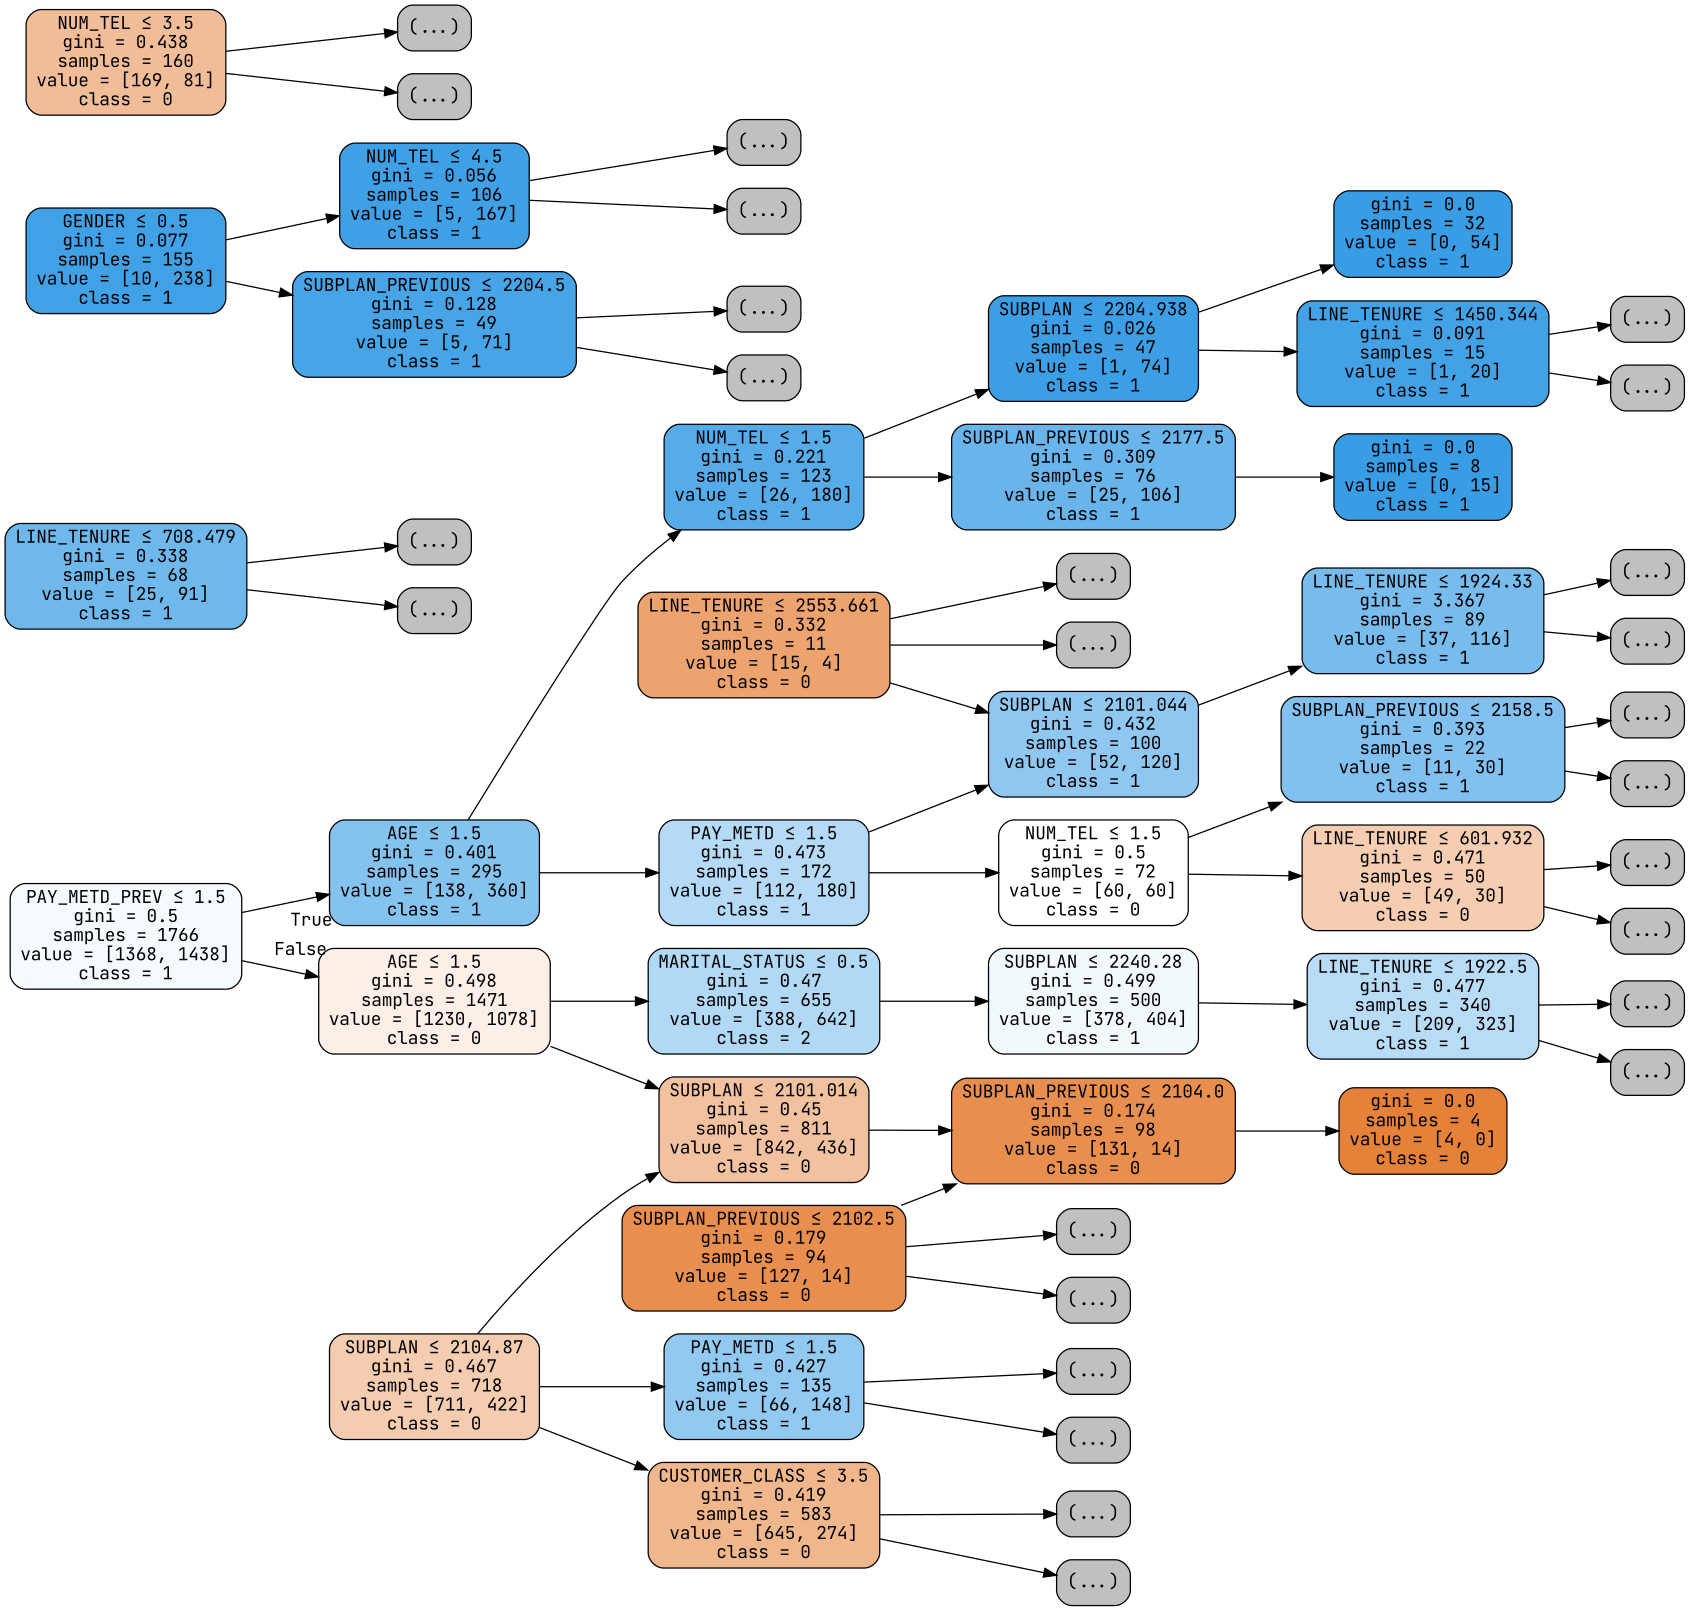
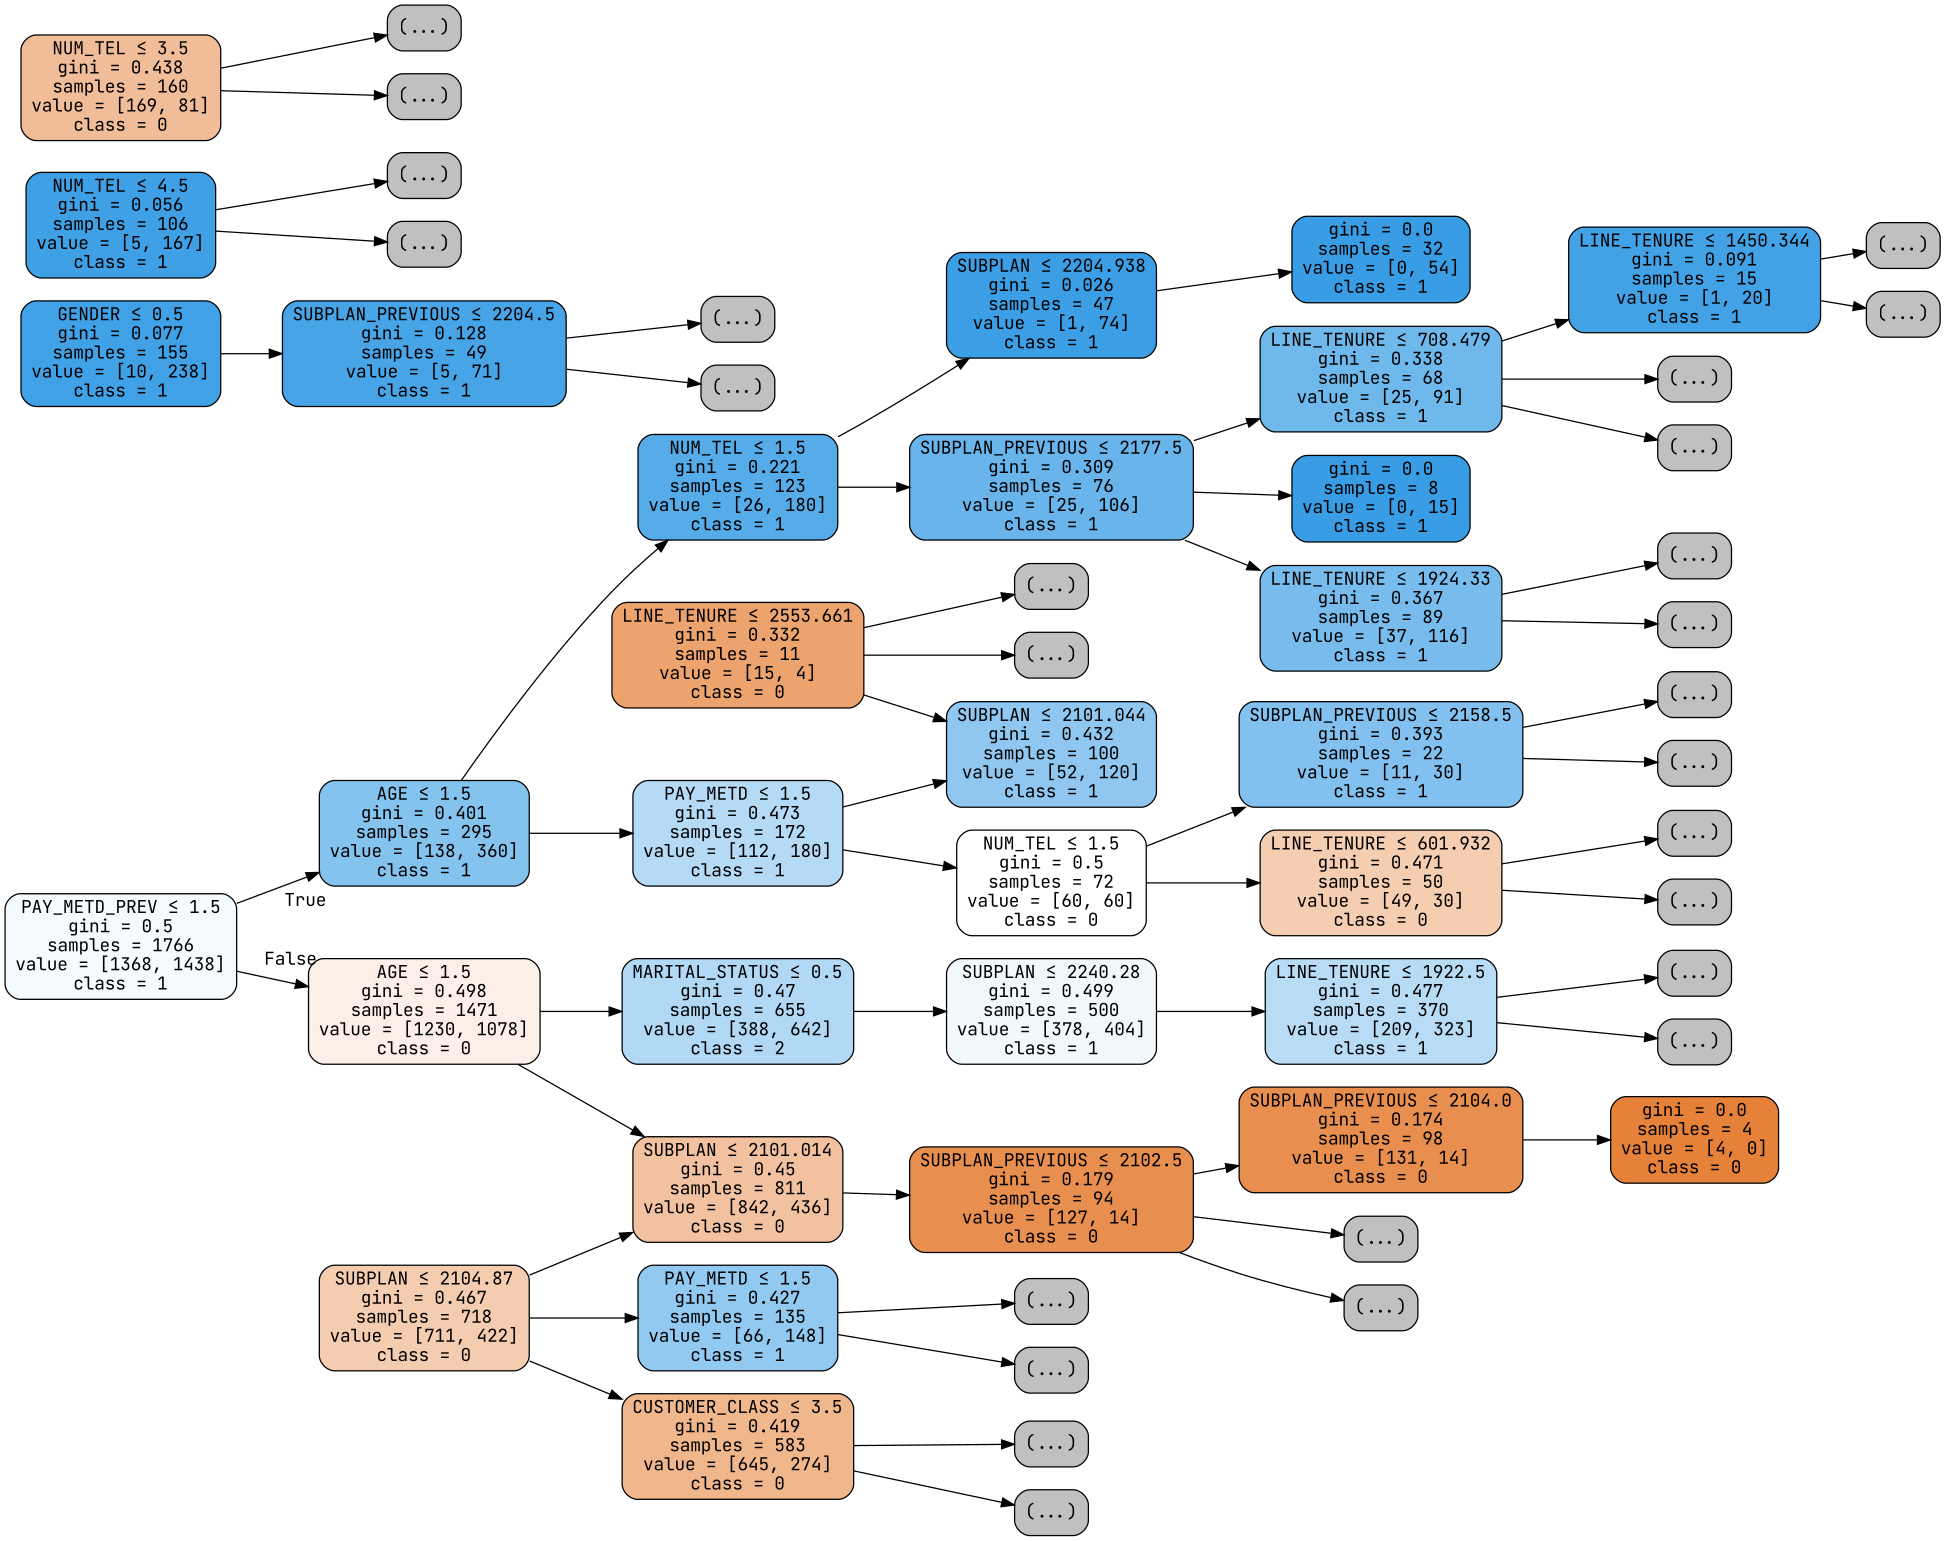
  digraph {
    fontname="JetBrains Mono"
    rankdir=LR
    node [color=black fillcolor="#C0C0C0" fontname="JetBrains Mono" shape=box style="filled, rounded"]
    edge [fontname="JetBrains Mono"]
    n1 [fillcolor="#f5fafe" label=<PAY_METD_PREV &le; 1.5<br/>gini = 0.5<br/>samples = 1766<br/>value = [1368, 1438]<br/>class = 1>]
    n2 [fillcolor="#85c3ef" label=<AGE &le; 1.5<br/>gini = 0.401<br/>samples = 295<br/>value = [138, 360]<br/>class = 1>]
    n3 [fillcolor="#fcefe7" label=<AGE &le; 1.5<br/>gini = 0.498<br/>samples = 1471<br/>value = [1230, 1078]<br/>class = 0>]
    n4 [fillcolor="#56abe9" label=<NUM_TEL &le; 1.5<br/>gini = 0.221<br/>samples = 123<br/>value = [26, 180]<br/>class = 1>]
    n5 [fillcolor="#b4daf5" label=<PAY_METD &le; 1.5<br/>gini = 0.473<br/>samples = 172<br/>value = [112, 180]<br/>class = 1>]
    n6 [fillcolor="#b1d8f5" label=<MARITAL_STATUS &le; 0.5<br/>gini = 0.47<br/>samples = 655<br/>value = [388, 642]<br/>class = 2>]
    n7 [fillcolor="#f2c2a0" label=<SUBPLAN &le; 2101.014<br/>gini = 0.45<br/>samples = 811<br/>value = [842, 436]<br/>class = 0>]
    n8 [fillcolor="#3c9ee5" label=<SUBPLAN &le; 2204.938<br/>gini = 0.026<br/>samples = 47<br/>value = [1, 74]<br/>class = 1>]
    n9 [fillcolor="#68b4eb" label=<SUBPLAN_PREVIOUS &le; 2177.5<br/>gini = 0.309<br/>samples = 76<br/>value = [25, 106]<br/>class = 1>]
    n10 [fillcolor="#8fc7f0" label=<SUBPLAN &le; 2101.044<br/>gini = 0.432<br/>samples = 100<br/>value = [52, 120]<br/>class = 1>]
    n11 [fillcolor="#ffffff" label=<NUM_TEL &le; 1.5<br/>gini = 0.5<br/>samples = 72<br/>value = [60, 60]<br/>class = 0>]
    n12 [fillcolor="#399de5" label=<gini = 0.0<br/>samples = 32<br/>value = [0, 54]<br/>class = 1>]
    n13 [fillcolor="#43a2e6" label=<LINE_TENURE &le; 1450.344<br/>gini = 0.091<br/>samples = 15<br/>value = [1, 20]<br/>class = 1>]
    n14 [fillcolor="#6fb8ec" label=<LINE_TENURE &le; 708.479<br/>gini = 0.338<br/>samples = 68<br/>value = [25, 91]<br/>class = 1>]
    n15 [fillcolor="#399de5" label=<gini = 0.0<br/>samples = 8<br/>value = [0, 15]<br/>class = 1>]
    n16 [label="(...)"]
    n17 [label="(...)"]
    n18 [label="(...)"]
    n19 [label="(...)"]
-   n20 [fillcolor="#78bced" label=<LINE_TENURE &le; 1924.33<br/>gini = 3.367<br/>samples = 89<br/>value = [37, 116]<br/>class = 1>]
+   n20 [fillcolor="#78bced" label=<LINE_TENURE &le; 1924.33<br/>gini = 0.367<br/>samples = 89<br/>value = [37, 116]<br/>class = 1>]
    n21 [fillcolor="#82c1ef" label=<SUBPLAN_PREVIOUS &le; 2158.5<br/>gini = 0.393<br/>samples = 22<br/>value = [11, 30]<br/>class = 1>]
    n22 [fillcolor="#f5ceb2" label=<LINE_TENURE &le; 601.932<br/>gini = 0.471<br/>samples = 50<br/>value = [49, 30]<br/>class = 0>]
    n23 [fillcolor="#eca36e" label=<LINE_TENURE &le; 2553.661<br/>gini = 0.332<br/>samples = 11<br/>value = [15, 4]<br/>class = 0>]
    n24 [label="(...)"]
    n25 [label="(...)"]
    n26 [label="(...)"]
    n27 [label="(...)"]
    n28 [label="(...)"]
    n29 [label="(...)"]
    n30 [label="(...)"]
    n31 [label="(...)"]
    n32 [fillcolor="#f2f9fd" label=<SUBPLAN &le; 2240.28<br/>gini = 0.499<br/>samples = 500<br/>value = [378, 404]<br/>class = 1>]
    n33 [fillcolor="#e88e4e" label=<SUBPLAN_PREVIOUS &le; 2104.0<br/>gini = 0.174<br/>samples = 98<br/>value = [131, 14]<br/>class = 0>]
    n34 [fillcolor="#41a1e6" label=<GENDER &le; 0.5<br/>gini = 0.077<br/>samples = 155<br/>value = [10, 238]<br/>class = 1>]
    n35 [fillcolor="#3fa0e6" label=<NUM_TEL &le; 4.5<br/>gini = 0.056<br/>samples = 106<br/>value = [5, 167]<br/>class = 1>]
    n36 [fillcolor="#47a4e7" label=<SUBPLAN_PREVIOUS &le; 2204.5<br/>gini = 0.128<br/>samples = 49<br/>value = [5, 71]<br/>class = 1>]
-   n37 [fillcolor="#b9dcf6" label=<LINE_TENURE &le; 1922.5<br/>gini = 0.477<br/>samples = 340<br/>value = [209, 323]<br/>class = 1>]
+   n37 [fillcolor="#b9dcf6" label=<LINE_TENURE &le; 1922.5<br/>gini = 0.477<br/>samples = 370<br/>value = [209, 323]<br/>class = 1>]
    n38 [label="(...)"]
    n39 [label="(...)"]
    n40 [label="(...)"]
    n41 [label="(...)"]
    n42 [label="(...)"]
    n43 [label="(...)"]
    n44 [fillcolor="#f1bd98" label=<NUM_TEL &le; 3.5<br/>gini = 0.438<br/>samples = 160<br/>value = [169, 81]<br/>class = 0>]
    n45 [label="(...)"]
    n46 [label="(...)"]
    n47 [fillcolor="#e58139" label=<gini = 0.0<br/>samples = 4<br/>value = [4, 0]<br/>class = 0>]
    n48 [fillcolor="#f4ccaf" label=<SUBPLAN &le; 2104.87<br/>gini = 0.467<br/>samples = 718<br/>value = [711, 422]<br/>class = 0>]
    n49 [fillcolor="#91c9f1" label=<PAY_METD &le; 1.5<br/>gini = 0.427<br/>samples = 135<br/>value = [66, 148]<br/>class = 1>]
    n50 [fillcolor="#f0b78d" label=<CUSTOMER_CLASS &le; 3.5<br/>gini = 0.419<br/>samples = 583<br/>value = [645, 274]<br/>class = 0>]
    n51 [fillcolor="#e88f4f" label=<SUBPLAN_PREVIOUS &le; 2102.5<br/>gini = 0.179<br/>samples = 94<br/>value = [127, 14]<br/>class = 0>]
    n52 [label="(...)"]
    n53 [label="(...)"]
    n54 [label="(...)"]
    n55 [label="(...)"]
    n56 [label="(...)"]
    n57 [label="(...)"]
    n1 -> n2 [headlabel=True labelangle=45 labeldistance=2.5]
    n1 -> n3 [headlabel=False labelangle=-45 labeldistance=2.5]
    n2 -> n4
    n2 -> n5
    n3 -> n6
    n3 -> n7
    n4 -> n8
    n4 -> n9
    n5 -> n10
    n5 -> n11
    n6 -> n32
-   n7 -> n33
+   n7 -> n51
    n8 -> n12
-   n8 -> n13
+   n14 -> n13
+   n9 -> n14
    n9 -> n15
-   n10 -> n20
+   n9 -> n20
    n11 -> n21
    n11 -> n22
    n13 -> n16
    n13 -> n17
    n14 -> n18
    n14 -> n19
    n20 -> n26
    n20 -> n27
    n21 -> n28
    n21 -> n29
    n22 -> n30
    n22 -> n31
    n23 -> n10
    n23 -> n24
    n23 -> n25
    n32 -> n37
    n33 -> n47
-   n34 -> n35
    n34 -> n36
    n35 -> n38
    n35 -> n39
    n36 -> n40
    n36 -> n41
    n37 -> n42
    n37 -> n43
    n44 -> n45
    n44 -> n46
    n48 -> n7
    n48 -> n49
    n48 -> n50
    n49 -> n54
    n49 -> n55
    n50 -> n56
    n50 -> n57
    n51 -> n33
    n51 -> n52
    n51 -> n53
  }
